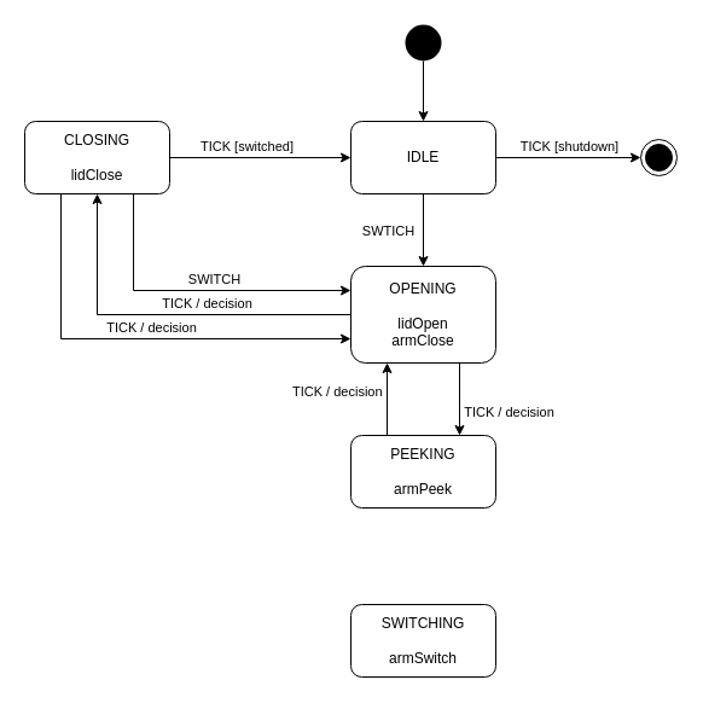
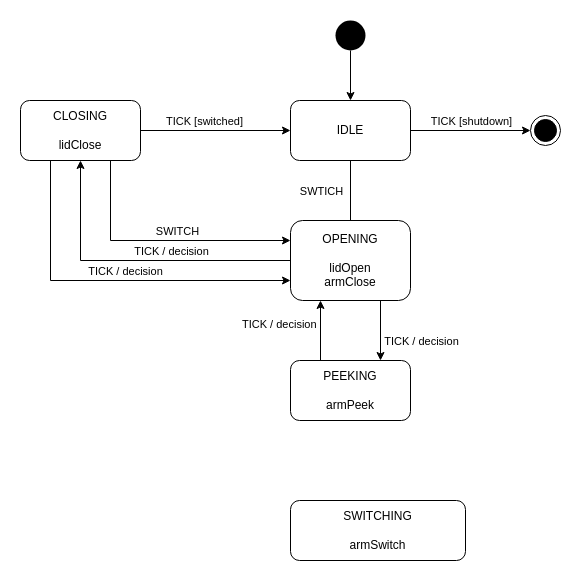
  <mxCell id="0" />
  <mxCell id="1" parent="0" />
  <mxCell id="2" style="edgeStyle=orthogonalEdgeStyle;rounded=0;orthogonalLoop=1;jettySize=auto;html=1;" edge="1" parent="1" source="3" target="8"><mxGeometry relative="1" as="geometry" /></mxCell>
  <mxCell id="3" value="" style="ellipse;fillColor=#000000;strokeColor=none;" vertex="1" parent="1"><mxGeometry x="335" y="20" width="30" height="30" as="geometry" /></mxCell>
- <mxCell id="4" style="edgeStyle=orthogonalEdgeStyle;rounded=0;orthogonalLoop=1;jettySize=auto;html=1;exitX=0.5;exitY=1;exitDx=0;exitDy=0;" edge="1" parent="1" source="8" target="13"><mxGeometry relative="1" as="geometry" /></mxCell>
+ <mxCell id="4" style="edgeStyle=orthogonalEdgeStyle;rounded=0;orthogonalLoop=1;jettySize=auto;html=1;exitX=0.5;exitY=1;exitDx=0;exitDy=0;endArrow=none;" edge="1" parent="1" source="8" target="13"><mxGeometry relative="1" as="geometry" /></mxCell>
  <mxCell id="5" value="SWTICH" style="edgeLabel;html=1;align=center;verticalAlign=middle;resizable=0;points=[];spacing=3;spacingTop=0;" vertex="1" connectable="0" parent="4"><mxGeometry x="-0.333" relative="1" as="geometry"><mxPoint x="-30" y="10" as="offset" /></mxGeometry></mxCell>
  <mxCell id="6" style="edgeStyle=orthogonalEdgeStyle;rounded=0;orthogonalLoop=1;jettySize=auto;html=1;" edge="1" parent="1" source="8" target="14"><mxGeometry relative="1" as="geometry" /></mxCell>
  <mxCell id="7" value="TICK [shutdown]" style="edgeLabel;html=1;align=center;verticalAlign=middle;resizable=0;points=[];" vertex="1" connectable="0" parent="6"><mxGeometry x="0.083" y="3" relative="1" as="geometry"><mxPoint x="-5" y="-7" as="offset" /></mxGeometry></mxCell>
  <mxCell id="8" value="IDLE" style="rounded=1;whiteSpace=wrap;html=1;" vertex="1" parent="1"><mxGeometry x="290" y="100" width="120" height="60" as="geometry" /></mxCell>
  <mxCell id="9" style="edgeStyle=orthogonalEdgeStyle;rounded=0;orthogonalLoop=1;jettySize=auto;html=1;" edge="1" parent="1" source="13" target="21"><mxGeometry relative="1" as="geometry" /></mxCell>
  <mxCell id="10" value="TICK / decision" style="edgeLabel;html=1;align=center;verticalAlign=middle;resizable=0;points=[];" vertex="1" connectable="0" parent="9"><mxGeometry x="-0.433" y="-3" relative="1" as="geometry"><mxPoint x="-32" y="-7" as="offset" /></mxGeometry></mxCell>
  <mxCell id="11" style="edgeStyle=orthogonalEdgeStyle;rounded=0;orthogonalLoop=1;jettySize=auto;html=1;exitX=0.75;exitY=1;exitDx=0;exitDy=0;entryX=0.75;entryY=0;entryDx=0;entryDy=0;" edge="1" parent="1" source="13" target="23"><mxGeometry relative="1" as="geometry" /></mxCell>
  <mxCell id="12" value="TICK / decision" style="edgeLabel;html=1;align=center;verticalAlign=middle;resizable=0;points=[];" vertex="1" connectable="0" parent="11"><mxGeometry x="-0.333" y="-3" relative="1" as="geometry"><mxPoint x="43" y="20" as="offset" /></mxGeometry></mxCell>
  <mxCell id="13" value="OPENING&lt;br&gt;&lt;br&gt;lidOpen&lt;br&gt;armClose" style="rounded=1;whiteSpace=wrap;html=1;" vertex="1" parent="1"><mxGeometry x="290" y="220" width="120" height="80" as="geometry" /></mxCell>
  <mxCell id="14" value="" style="ellipse;html=1;shape=endState;fillColor=#000000;strokeColor=#000000;" vertex="1" parent="1"><mxGeometry x="530" y="115" width="30" height="30" as="geometry" /></mxCell>
  <mxCell id="15" style="edgeStyle=orthogonalEdgeStyle;rounded=0;orthogonalLoop=1;jettySize=auto;html=1;" edge="1" parent="1" source="21" target="8"><mxGeometry relative="1" as="geometry" /></mxCell>
  <mxCell id="16" value="TICK [switched]" style="edgeLabel;html=1;align=center;verticalAlign=middle;resizable=0;points=[];" vertex="1" connectable="0" parent="15"><mxGeometry x="-0.275" y="-2" relative="1" as="geometry"><mxPoint x="9" y="-12" as="offset" /></mxGeometry></mxCell>
  <mxCell id="17" style="edgeStyle=orthogonalEdgeStyle;rounded=0;orthogonalLoop=1;jettySize=auto;html=1;exitX=0.75;exitY=1;exitDx=0;exitDy=0;entryX=0;entryY=0.25;entryDx=0;entryDy=0;" edge="1" parent="1" source="21" target="13"><mxGeometry relative="1" as="geometry" /></mxCell>
  <mxCell id="18" value="SWITCH" style="edgeLabel;html=1;align=center;verticalAlign=middle;resizable=0;points=[];" vertex="1" connectable="0" parent="17"><mxGeometry x="0.032" y="4" relative="1" as="geometry"><mxPoint x="12" y="-6" as="offset" /></mxGeometry></mxCell>
  <mxCell id="19" style="edgeStyle=orthogonalEdgeStyle;rounded=0;orthogonalLoop=1;jettySize=auto;html=1;exitX=0.25;exitY=1;exitDx=0;exitDy=0;entryX=0;entryY=0.75;entryDx=0;entryDy=0;" edge="1" parent="1" source="21" target="13"><mxGeometry relative="1" as="geometry" /></mxCell>
  <mxCell id="20" value="TICK / decision" style="edgeLabel;html=1;align=center;verticalAlign=middle;resizable=0;points=[];" vertex="1" connectable="0" parent="19"><mxGeometry x="-0.041" y="2" relative="1" as="geometry"><mxPoint x="21" y="-8" as="offset" /></mxGeometry></mxCell>
  <mxCell id="21" value="CLOSING&lt;br&gt;&lt;br&gt;lidClose" style="rounded=1;whiteSpace=wrap;html=1;" vertex="1" parent="1"><mxGeometry x="20" y="100" width="120" height="60" as="geometry" /></mxCell>
  <mxCell id="22" style="edgeStyle=orthogonalEdgeStyle;rounded=0;orthogonalLoop=1;jettySize=auto;html=1;exitX=0.25;exitY=0;exitDx=0;exitDy=0;entryX=0.25;entryY=1;entryDx=0;entryDy=0;" edge="1" parent="1" source="23" target="13"><mxGeometry relative="1" as="geometry" /></mxCell>
  <mxCell id="23" value="PEEKING&lt;br&gt;&lt;br&gt;armPeek" style="rounded=1;whiteSpace=wrap;html=1;" vertex="1" parent="1"><mxGeometry x="290" y="360" width="120" height="60" as="geometry" /></mxCell>
- <mxCell id="24" value="SWITCHING&lt;br&gt;&lt;br&gt;armSwitch" style="rounded=1;whiteSpace=wrap;html=1;" vertex="1" parent="1"><mxGeometry x="290" y="500" width="120" height="60" as="geometry" /></mxCell>
+ <mxCell id="24" value="SWITCHING&lt;br&gt;&lt;br&gt;armSwitch" style="rounded=1;whiteSpace=wrap;html=1;" vertex="1" parent="1"><mxGeometry x="290" y="500" width="175" height="60" as="geometry" /></mxCell>
  <mxCell id="25" value="&lt;span style=&quot;color: rgb(0, 0, 0); font-family: helvetica; font-size: 11px; font-style: normal; font-weight: normal; letter-spacing: normal; text-align: center; text-indent: 0px; text-transform: none; word-spacing: 0px; background-color: rgb(255, 255, 255); text-decoration: none; display: inline; float: none;&quot;&gt;TICK / decision&lt;/span&gt;" style="text;whiteSpace=wrap;html=1;" vertex="1" parent="1"><mxGeometry x="240" y="310" width="100" height="30" as="geometry" /></mxCell>
